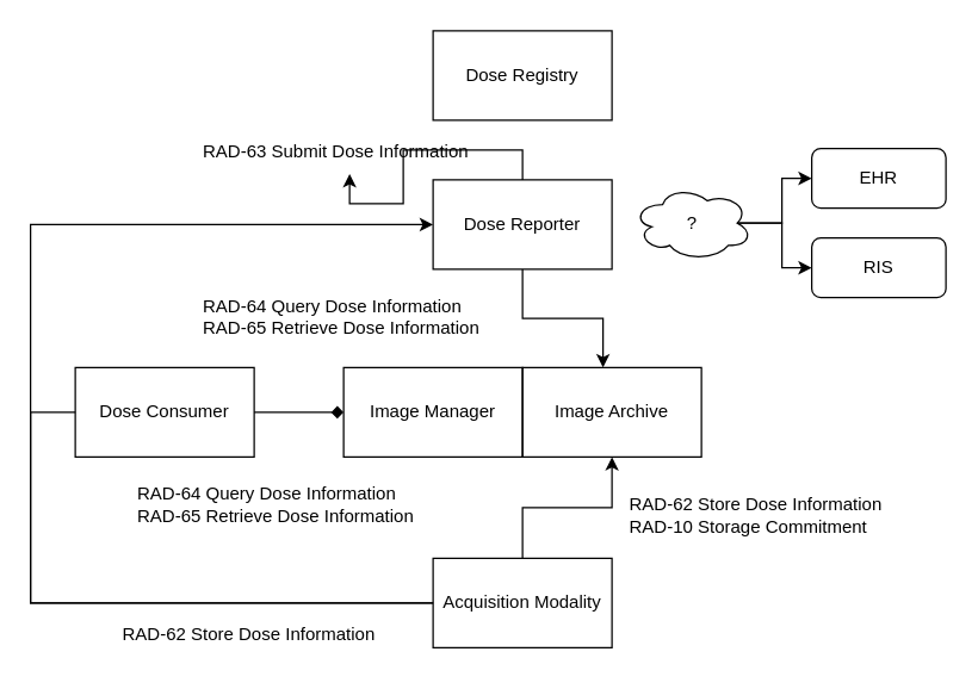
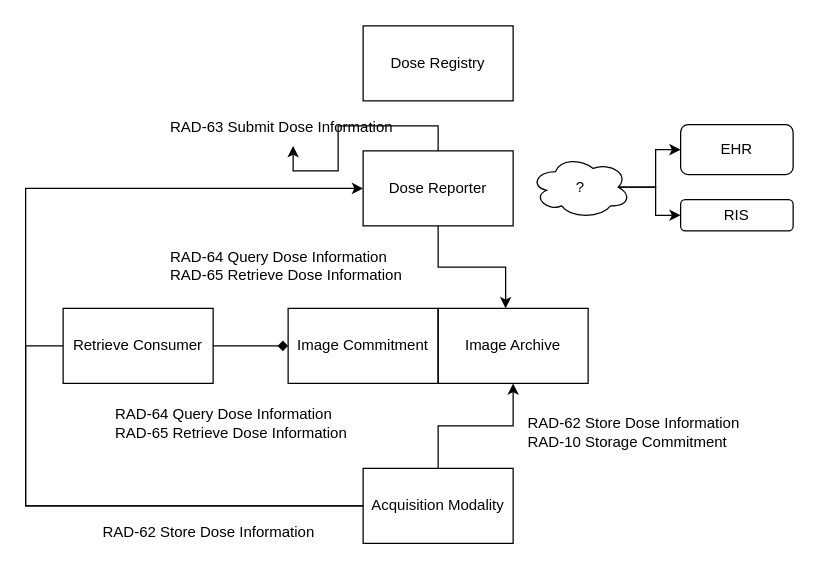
  <mxCell id="0" />
  <mxCell id="1" parent="0" />
  <mxCell id="2" value="&lt;font color=&quot;#000000&quot;&gt;Dose Registry&lt;/font&gt;" style="rounded=0;whiteSpace=wrap;html=1;fillColor=none;strokeColor=#000000;" vertex="1" parent="1"><mxGeometry x="290" y="20" width="120" height="60" as="geometry" /></mxCell>
  <mxCell id="3" style="edgeStyle=orthogonalEdgeStyle;rounded=0;orthogonalLoop=1;jettySize=auto;html=1;exitX=0.5;exitY=0;exitDx=0;exitDy=0;strokeColor=#000000;" edge="1" parent="1" source="5" target="20"><mxGeometry relative="1" as="geometry" /></mxCell>
  <mxCell id="4" style="edgeStyle=orthogonalEdgeStyle;rounded=0;orthogonalLoop=1;jettySize=auto;html=1;exitX=0.5;exitY=1;exitDx=0;exitDy=0;entryX=0.45;entryY=0;entryDx=0;entryDy=0;entryPerimeter=0;strokeColor=#000000;" edge="1" parent="1" source="5" target="7"><mxGeometry relative="1" as="geometry" /></mxCell>
  <mxCell id="5" value="&lt;font color=&quot;#000000&quot;&gt;Dose Reporter&lt;/font&gt;" style="rounded=0;whiteSpace=wrap;html=1;fillColor=none;strokeColor=#000000;" vertex="1" parent="1"><mxGeometry x="290" y="120" width="120" height="60" as="geometry" /></mxCell>
- <mxCell id="6" value="&lt;font color=&quot;#000000&quot;&gt;Image Manager&lt;/font&gt;" style="rounded=0;whiteSpace=wrap;html=1;fillColor=none;strokeColor=#000000;" vertex="1" parent="1"><mxGeometry x="230" y="246" width="120" height="60" as="geometry" /></mxCell>
+ <mxCell id="6" value="&lt;font color=&quot;#000000&quot;&gt;Image Commitment&lt;/font&gt;" style="rounded=0;whiteSpace=wrap;html=1;fillColor=none;strokeColor=#000000;" vertex="1" parent="1"><mxGeometry x="230" y="246" width="120" height="60" as="geometry" /></mxCell>
  <mxCell id="7" value="&lt;font color=&quot;#000000&quot;&gt;Image Archive&lt;/font&gt;" style="rounded=0;whiteSpace=wrap;html=1;fillColor=none;strokeColor=#000000;" vertex="1" parent="1"><mxGeometry x="350" y="246" width="120" height="60" as="geometry" /></mxCell>
  <mxCell id="8" style="edgeStyle=orthogonalEdgeStyle;rounded=0;orthogonalLoop=1;jettySize=auto;html=1;exitX=1;exitY=0.5;exitDx=0;exitDy=0;entryX=0;entryY=0.5;entryDx=0;entryDy=0;strokeColor=#000000;endArrow=diamond;" edge="1" parent="1" source="9" target="6"><mxGeometry relative="1" as="geometry" /></mxCell>
- <mxCell id="9" value="&lt;font color=&quot;#000000&quot;&gt;Dose Consumer&lt;/font&gt;" style="rounded=0;whiteSpace=wrap;html=1;fillColor=none;strokeColor=#000000;" vertex="1" parent="1"><mxGeometry x="50" y="246" width="120" height="60" as="geometry" /></mxCell>
+ <mxCell id="9" value="&lt;font color=&quot;#000000&quot;&gt;Retrieve Consumer&lt;/font&gt;" style="rounded=0;whiteSpace=wrap;html=1;fillColor=none;strokeColor=#000000;" vertex="1" parent="1"><mxGeometry x="50" y="246" width="120" height="60" as="geometry" /></mxCell>
  <mxCell id="10" style="edgeStyle=orthogonalEdgeStyle;rounded=0;orthogonalLoop=1;jettySize=auto;html=1;exitX=0;exitY=0.5;exitDx=0;exitDy=0;entryX=0;entryY=0.5;entryDx=0;entryDy=0;strokeColor=#000000;endArrow=none;" edge="1" parent="1" source="13" target="9"><mxGeometry relative="1" as="geometry"><Array as="points"><mxPoint x="20" y="404" /><mxPoint x="20" y="276" /></Array></mxGeometry></mxCell>
  <mxCell id="11" style="edgeStyle=orthogonalEdgeStyle;rounded=0;orthogonalLoop=1;jettySize=auto;html=1;entryX=0;entryY=0.5;entryDx=0;entryDy=0;exitX=0;exitY=0.5;exitDx=0;exitDy=0;strokeColor=#000000;" edge="1" parent="1" source="13" target="5"><mxGeometry relative="1" as="geometry"><Array as="points"><mxPoint x="20" y="404" /><mxPoint x="20" y="150" /></Array></mxGeometry></mxCell>
  <mxCell id="12" style="edgeStyle=orthogonalEdgeStyle;rounded=0;orthogonalLoop=1;jettySize=auto;html=1;exitX=0.5;exitY=0;exitDx=0;exitDy=0;entryX=0.5;entryY=1;entryDx=0;entryDy=0;strokeColor=#000000;" edge="1" parent="1" source="13" target="7"><mxGeometry relative="1" as="geometry" /></mxCell>
  <mxCell id="13" value="&lt;font color=&quot;#050505&quot;&gt;Acquisition Modality&lt;/font&gt;" style="rounded=0;whiteSpace=wrap;html=1;fillColor=none;strokeColor=#000000;" vertex="1" parent="1"><mxGeometry x="290" y="374" width="120" height="60" as="geometry" /></mxCell>
  <mxCell id="14" style="edgeStyle=orthogonalEdgeStyle;rounded=0;orthogonalLoop=1;jettySize=auto;html=1;exitX=0.875;exitY=0.5;exitDx=0;exitDy=0;exitPerimeter=0;strokeColor=#000000;" edge="1" parent="1" source="16" target="17"><mxGeometry relative="1" as="geometry"><mxPoint x="534" y="174" as="sourcePoint" /></mxGeometry></mxCell>
  <mxCell id="15" style="edgeStyle=orthogonalEdgeStyle;rounded=0;orthogonalLoop=1;jettySize=auto;html=1;entryX=0;entryY=0.5;entryDx=0;entryDy=0;exitX=0.875;exitY=0.5;exitDx=0;exitDy=0;exitPerimeter=0;strokeColor=#000000;" edge="1" parent="1" source="16" target="18"><mxGeometry relative="1" as="geometry"><mxPoint x="494" y="149" as="sourcePoint" /></mxGeometry></mxCell>
  <mxCell id="16" value="?" style="ellipse;shape=cloud;whiteSpace=wrap;html=1;fontColor=#000000;strokeColor=#000000;fillColor=none;" vertex="1" parent="1"><mxGeometry x="424" y="124" width="80" height="50" as="geometry" /></mxCell>
  <mxCell id="17" value="EHR" style="rounded=1;whiteSpace=wrap;html=1;fontColor=#000000;strokeColor=#000000;fillColor=none;" vertex="1" parent="1"><mxGeometry x="544" y="99" width="90" height="40" as="geometry" /></mxCell>
- <mxCell id="18" value="RIS" style="rounded=1;whiteSpace=wrap;html=1;fontColor=#000000;strokeColor=#000000;fillColor=none;" vertex="1" parent="1"><mxGeometry x="544" y="159" width="90" height="40" as="geometry" /></mxCell>
+ <mxCell id="18" value="RIS" style="rounded=1;whiteSpace=wrap;html=1;fontColor=#000000;strokeColor=#000000;fillColor=none;" vertex="1" parent="1"><mxGeometry x="544" y="159" width="90" height="25" as="geometry" /></mxCell>
  <mxCell id="19" value="RAD-64&amp;nbsp;Query Dose Information&lt;br&gt;RAD-65 Retrieve Dose Information" style="rounded=0;whiteSpace=wrap;html=1;strokeColor=none;align=left;fillColor=none;fontColor=#000000;" vertex="1" parent="1"><mxGeometry x="134" y="182" width="210" height="60" as="geometry" /></mxCell>
  <mxCell id="20" value="RAD-63&amp;nbsp;Submit Dose Information" style="rounded=0;whiteSpace=wrap;html=1;strokeColor=none;align=left;fillColor=none;fontColor=#000000;" vertex="1" parent="1"><mxGeometry x="134" y="86" width="200" height="30" as="geometry" /></mxCell>
  <mxCell id="21" value="RAD-64&amp;nbsp;Query Dose Information&lt;br&gt;RAD-65 Retrieve Dose Information" style="rounded=0;whiteSpace=wrap;html=1;strokeColor=none;align=left;fillColor=none;fontColor=#000000;" vertex="1" parent="1"><mxGeometry x="90" y="310" width="210" height="56" as="geometry" /></mxCell>
  <mxCell id="22" value="RAD-62 Store Dose Information" style="rounded=0;whiteSpace=wrap;html=1;strokeColor=none;align=left;fillColor=none;fontColor=#000000;" vertex="1" parent="1"><mxGeometry x="80" y="410" width="176" height="30" as="geometry" /></mxCell>
  <mxCell id="23" value="&lt;font color=&quot;#000000&quot;&gt;RAD-62 Store Dose Information&lt;br&gt;RAD-10 Storage Commitment&lt;/font&gt;" style="rounded=0;whiteSpace=wrap;html=1;strokeColor=none;align=left;fillColor=none;" vertex="1" parent="1"><mxGeometry x="420" y="330" width="176" height="30" as="geometry" /></mxCell>
